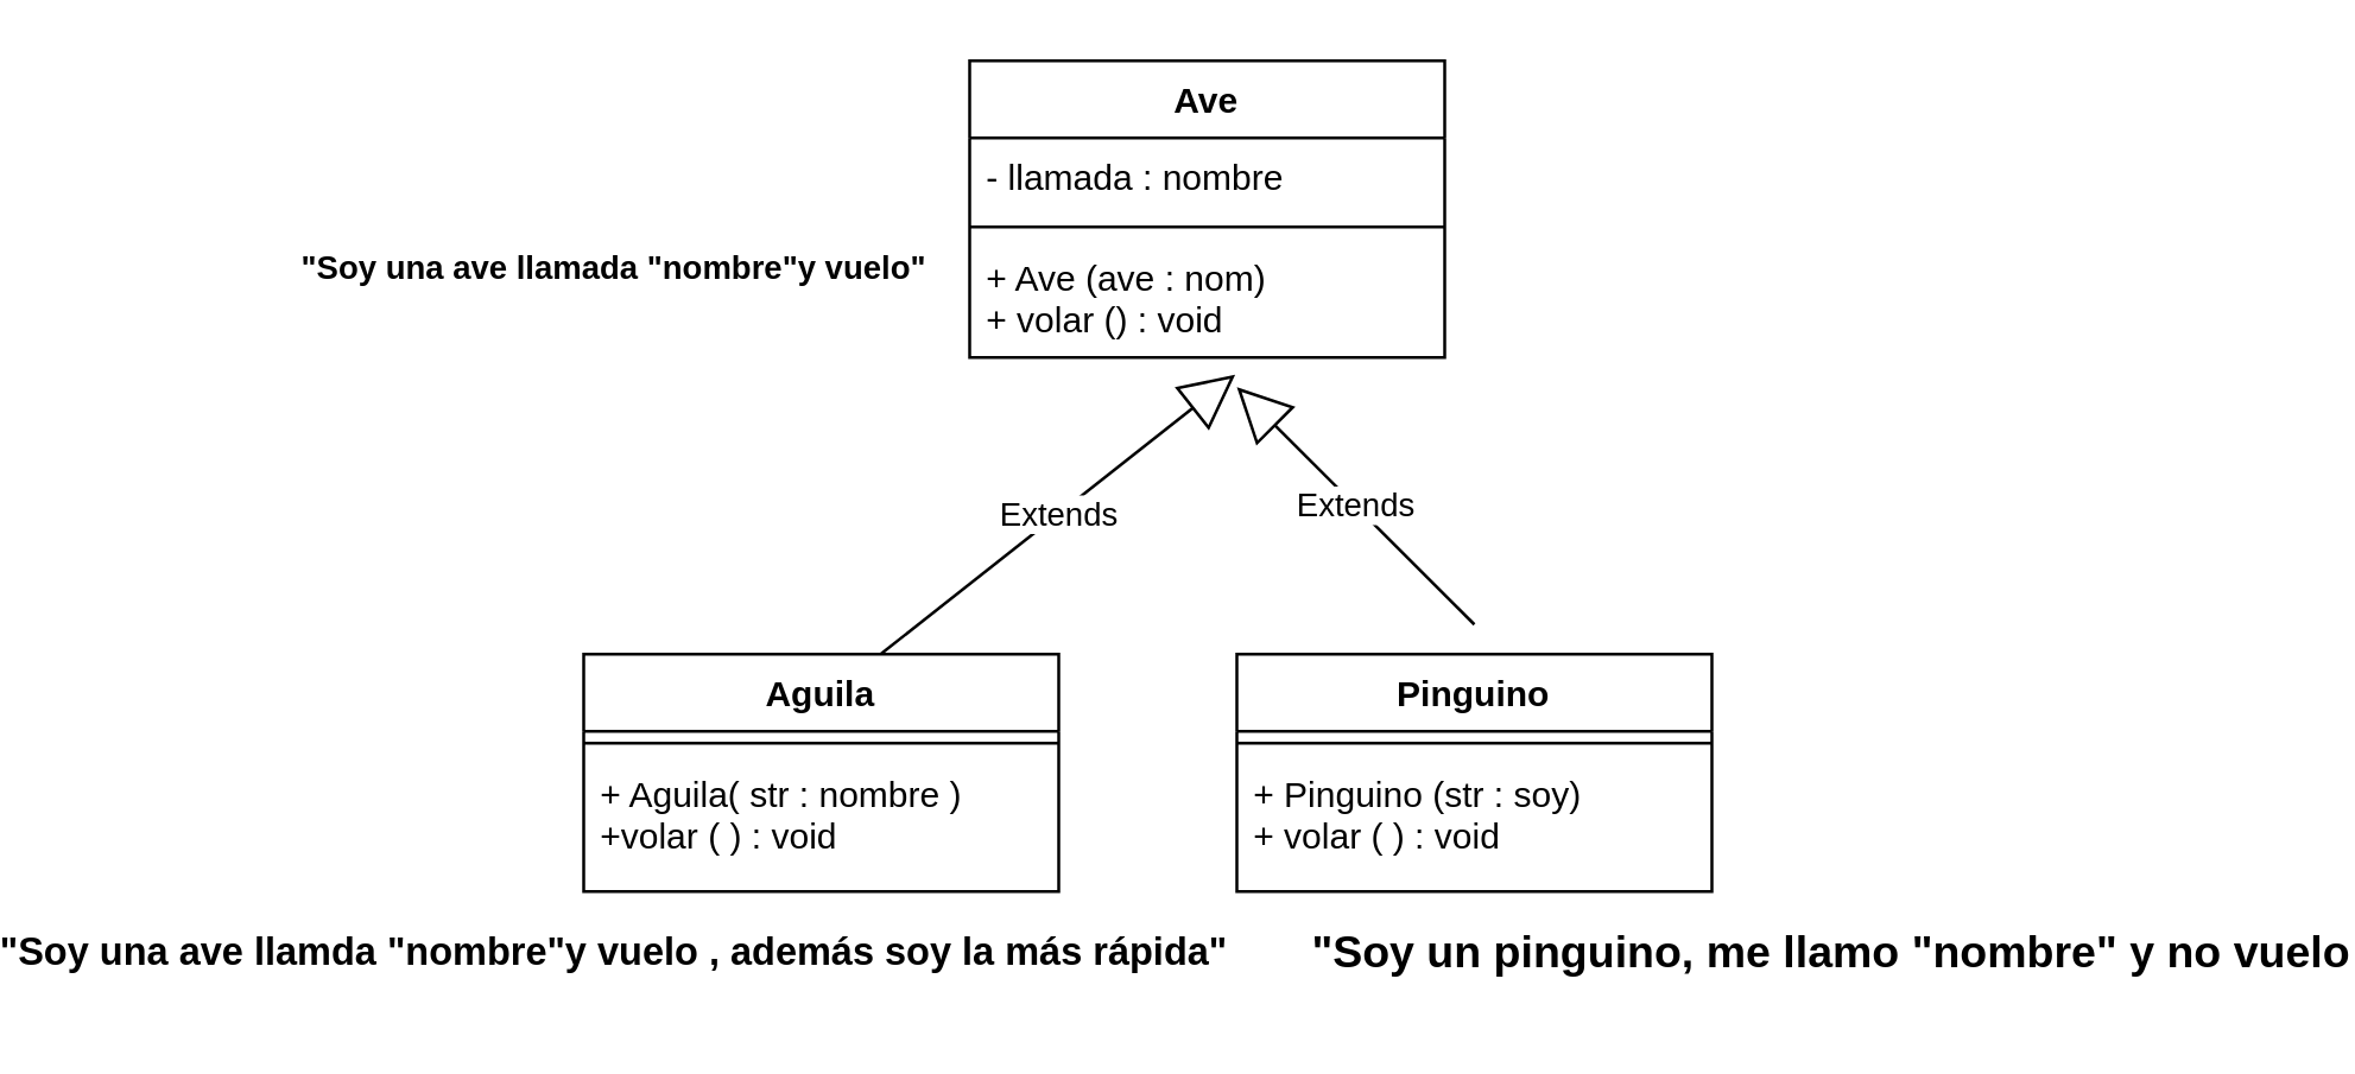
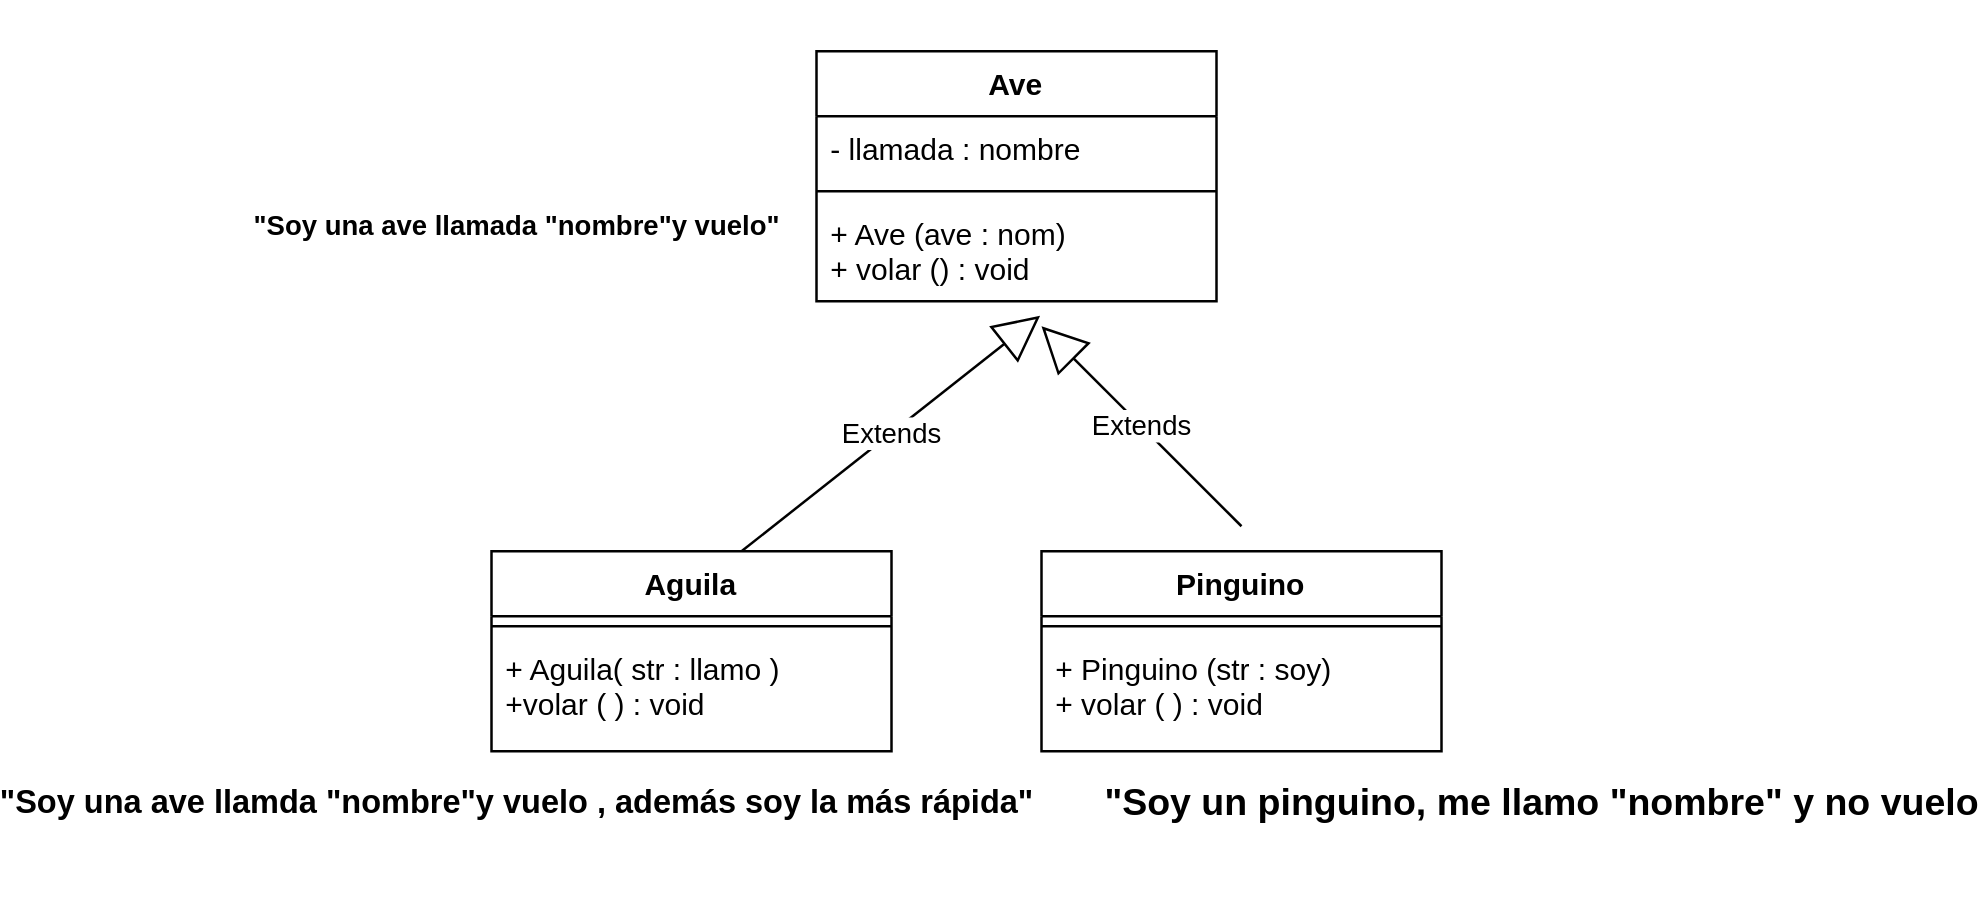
  <mxCell id="0" />
  <mxCell id="1" parent="0" />
  <mxCell id="2" value="Ave" style="swimlane;fontStyle=1;align=center;verticalAlign=top;childLayout=stackLayout;horizontal=1;startSize=26;horizontalStack=0;resizeParent=1;resizeParentMax=0;resizeLast=0;collapsible=1;marginBottom=0;" parent="1" vertex="1"><mxGeometry x="190" y="20" width="160" height="100" as="geometry" /></mxCell>
  <mxCell id="3" value="- llamada : nombre" style="text;strokeColor=none;fillColor=none;align=left;verticalAlign=top;spacingLeft=4;spacingRight=4;overflow=hidden;rotatable=0;points=[[0,0.5],[1,0.5]];portConstraint=eastwest;" parent="2" vertex="1"><mxGeometry y="26" width="160" height="26" as="geometry" /></mxCell>
  <mxCell id="4" value="" style="line;strokeWidth=1;fillColor=none;align=left;verticalAlign=middle;spacingTop=-1;spacingLeft=3;spacingRight=3;rotatable=0;labelPosition=right;points=[];portConstraint=eastwest;strokeColor=inherit;" parent="2" vertex="1"><mxGeometry y="52" width="160" height="8" as="geometry" /></mxCell>
  <mxCell id="5" value="+ Ave (ave : nom)&#10;+ volar () : void" style="text;strokeColor=none;fillColor=none;align=left;verticalAlign=top;spacingLeft=4;spacingRight=4;overflow=hidden;rotatable=0;points=[[0,0.5],[1,0.5]];portConstraint=eastwest;" parent="2" vertex="1"><mxGeometry y="60" width="160" height="40" as="geometry" /></mxCell>
  <mxCell id="6" value="Extends" style="endArrow=block;endSize=16;endFill=0;html=1;entryX=0.559;entryY=1.145;entryDx=0;entryDy=0;entryPerimeter=0;" parent="1" target="5" edge="1"><mxGeometry width="160" relative="1" as="geometry"><mxPoint x="160" y="220" as="sourcePoint" /><mxPoint x="360" y="210" as="targetPoint" /></mxGeometry></mxCell>
  <mxCell id="7" value="Aguila" style="swimlane;fontStyle=1;align=center;verticalAlign=top;childLayout=stackLayout;horizontal=1;startSize=26;horizontalStack=0;resizeParent=1;resizeParentMax=0;resizeLast=0;collapsible=1;marginBottom=0;" parent="1" vertex="1"><mxGeometry x="60" y="220" width="160" height="80" as="geometry" /></mxCell>
  <mxCell id="8" value="" style="line;strokeWidth=1;fillColor=none;align=left;verticalAlign=middle;spacingTop=-1;spacingLeft=3;spacingRight=3;rotatable=0;labelPosition=right;points=[];portConstraint=eastwest;strokeColor=inherit;" parent="7" vertex="1"><mxGeometry y="26" width="160" height="8" as="geometry" /></mxCell>
- <mxCell id="9" value="+ Aguila( str : nombre )&#10;+volar ( ) : void" style="text;strokeColor=none;fillColor=none;align=left;verticalAlign=top;spacingLeft=4;spacingRight=4;overflow=hidden;rotatable=0;points=[[0,0.5],[1,0.5]];portConstraint=eastwest;" parent="7" vertex="1"><mxGeometry y="34" width="160" height="46" as="geometry" /></mxCell>
+ <mxCell id="9" value="+ Aguila( str : llamo )&#10;+volar ( ) : void" style="text;strokeColor=none;fillColor=none;align=left;verticalAlign=top;spacingLeft=4;spacingRight=4;overflow=hidden;rotatable=0;points=[[0,0.5],[1,0.5]];portConstraint=eastwest;" parent="7" vertex="1"><mxGeometry y="34" width="160" height="46" as="geometry" /></mxCell>
  <mxCell id="10" value="Extends" style="endArrow=block;endSize=16;endFill=0;html=1;" parent="1" edge="1"><mxGeometry width="160" relative="1" as="geometry"><mxPoint x="360" y="210" as="sourcePoint" /><mxPoint x="280" y="130" as="targetPoint" /></mxGeometry></mxCell>
  <mxCell id="11" value="Pinguino" style="swimlane;fontStyle=1;align=center;verticalAlign=top;childLayout=stackLayout;horizontal=1;startSize=26;horizontalStack=0;resizeParent=1;resizeParentMax=0;resizeLast=0;collapsible=1;marginBottom=0;" parent="1" vertex="1"><mxGeometry x="280" y="220" width="160" height="80" as="geometry" /></mxCell>
  <mxCell id="12" value="" style="line;strokeWidth=1;fillColor=none;align=left;verticalAlign=middle;spacingTop=-1;spacingLeft=3;spacingRight=3;rotatable=0;labelPosition=right;points=[];portConstraint=eastwest;strokeColor=inherit;" parent="11" vertex="1"><mxGeometry y="26" width="160" height="8" as="geometry" /></mxCell>
  <mxCell id="13" value="+ Pinguino (str : soy)&#10;+ volar ( ) : void" style="text;strokeColor=none;fillColor=none;align=left;verticalAlign=top;spacingLeft=4;spacingRight=4;overflow=hidden;rotatable=0;points=[[0,0.5],[1,0.5]];portConstraint=eastwest;" parent="11" vertex="1"><mxGeometry y="34" width="160" height="46" as="geometry" /></mxCell>
  <mxCell id="14" value="&quot;Soy una ave llamada &quot;nombre&quot;y vuelo&quot;" style="text;strokeColor=none;fillColor=none;html=1;fontSize=11;fontStyle=1;verticalAlign=middle;align=center;" parent="1" vertex="1"><mxGeometry x="20" y="70" width="100" height="40" as="geometry" /></mxCell>
  <mxCell id="15" value="&quot;Soy una ave llamda &quot;nombre&quot;y vuelo , además soy la más rápida&quot;" style="text;strokeColor=none;fillColor=none;html=1;fontSize=13;fontStyle=1;verticalAlign=middle;align=center;" parent="1" vertex="1"><mxGeometry x="20" y="300" width="100" height="40" as="geometry" /></mxCell>
  <mxCell id="16" value="&quot;Soy un pinguino, me llamo &quot;nombre&quot; y no vuelo" style="text;strokeColor=none;fillColor=none;html=1;fontSize=15;fontStyle=1;verticalAlign=middle;align=center;" parent="1" vertex="1"><mxGeometry x="430" y="300" width="100" height="40" as="geometry" /></mxCell>
